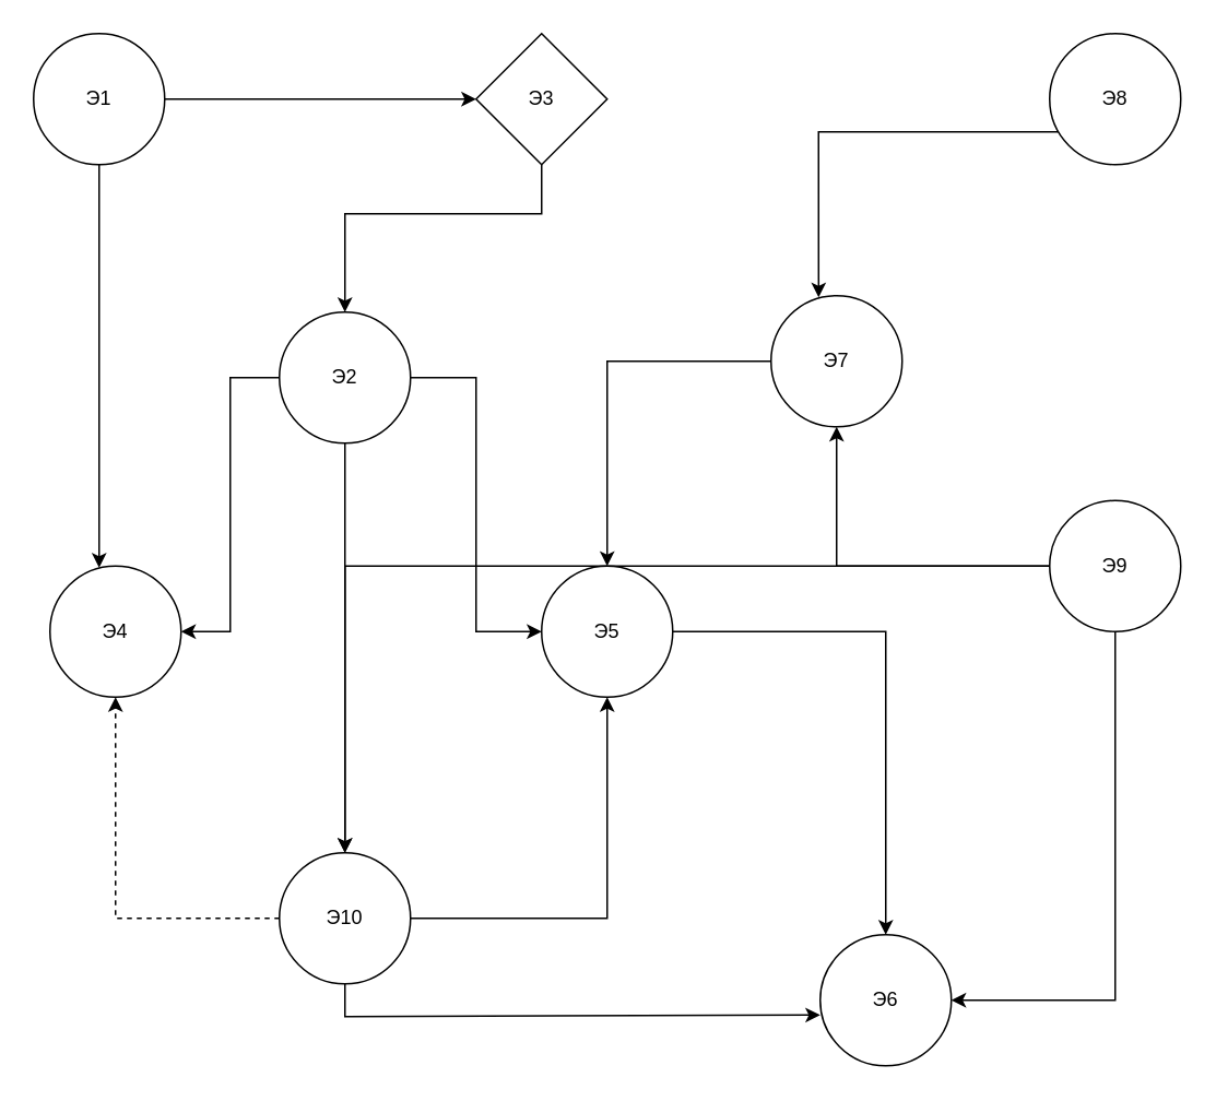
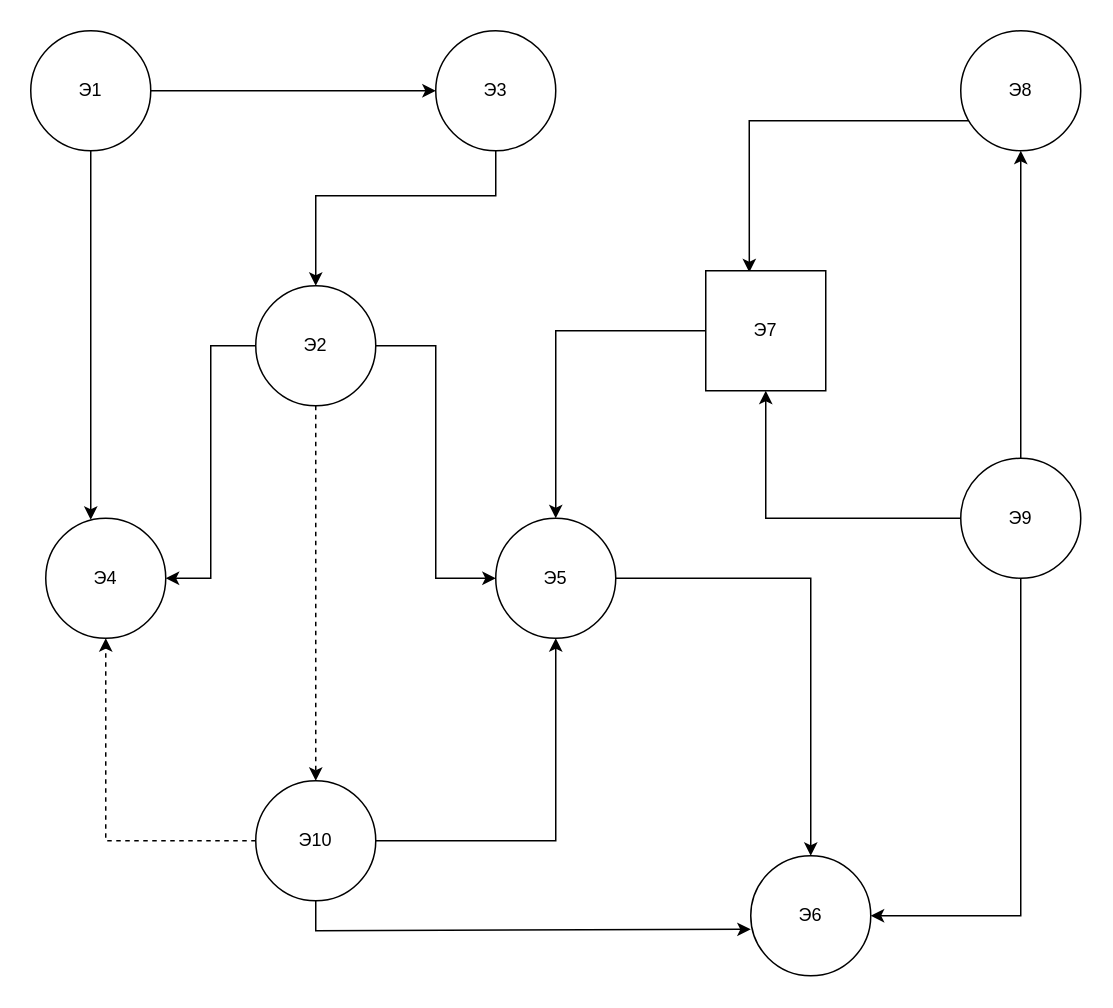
  <mxCell id="0" />
  <mxCell id="1" parent="0" />
  <mxCell id="2" style="edgeStyle=orthogonalEdgeStyle;rounded=0;orthogonalLoop=1;jettySize=auto;html=1;entryX=0;entryY=0.5;entryDx=0;entryDy=0;" edge="1" parent="1" source="4" target="8"><mxGeometry relative="1" as="geometry" /></mxCell>
  <mxCell id="3" style="edgeStyle=orthogonalEdgeStyle;rounded=0;orthogonalLoop=1;jettySize=auto;html=1;entryX=0.375;entryY=0.013;entryDx=0;entryDy=0;entryPerimeter=0;" edge="1" parent="1" source="4" target="15"><mxGeometry relative="1" as="geometry" /></mxCell>
  <mxCell id="4" value="Э1" style="ellipse;whiteSpace=wrap;html=1;aspect=fixed;" vertex="1" parent="1"><mxGeometry x="20" y="20" width="80" height="80" as="geometry" /></mxCell>
  <mxCell id="5" style="edgeStyle=orthogonalEdgeStyle;rounded=0;orthogonalLoop=1;jettySize=auto;html=1;entryX=0.363;entryY=0.013;entryDx=0;entryDy=0;entryPerimeter=0;" edge="1" parent="1" source="6" target="14"><mxGeometry relative="1" as="geometry"><Array as="points"><mxPoint x="499" y="80" /></Array></mxGeometry></mxCell>
  <mxCell id="6" value="Э8" style="ellipse;whiteSpace=wrap;html=1;aspect=fixed;" vertex="1" parent="1"><mxGeometry x="640" y="20" width="80" height="80" as="geometry" /></mxCell>
  <mxCell id="7" style="edgeStyle=orthogonalEdgeStyle;rounded=0;orthogonalLoop=1;jettySize=auto;html=1;" edge="1" parent="1" source="8" target="12"><mxGeometry relative="1" as="geometry"><Array as="points"><mxPoint x="330" y="130" /><mxPoint x="210" y="130" /></Array></mxGeometry></mxCell>
- <mxCell id="8" value="Э3" style="rhombus;whiteSpace=wrap;html=1;aspect=fixed;" vertex="1" parent="1"><mxGeometry x="290" y="20" width="80" height="80" as="geometry" /></mxCell>
+ <mxCell id="8" value="Э3" style="ellipse;whiteSpace=wrap;html=1;aspect=fixed;" vertex="1" parent="1"><mxGeometry x="290" y="20" width="80" height="80" as="geometry" /></mxCell>
  <mxCell id="9" style="edgeStyle=orthogonalEdgeStyle;rounded=0;orthogonalLoop=1;jettySize=auto;html=1;entryX=1;entryY=0.5;entryDx=0;entryDy=0;" edge="1" parent="1" source="12" target="15"><mxGeometry relative="1" as="geometry"><Array as="points"><mxPoint x="140" y="230" /><mxPoint x="140" y="385" /></Array></mxGeometry></mxCell>
- <mxCell id="10" style="edgeStyle=orthogonalEdgeStyle;rounded=0;orthogonalLoop=1;jettySize=auto;html=1;" edge="1" parent="1" source="12" target="21"><mxGeometry relative="1" as="geometry" /></mxCell>
+ <mxCell id="10" style="edgeStyle=orthogonalEdgeStyle;rounded=0;orthogonalLoop=1;jettySize=auto;html=1;dashed=1;" edge="1" parent="1" source="12" target="21"><mxGeometry relative="1" as="geometry" /></mxCell>
  <mxCell id="11" style="edgeStyle=orthogonalEdgeStyle;rounded=0;orthogonalLoop=1;jettySize=auto;html=1;entryX=0;entryY=0.5;entryDx=0;entryDy=0;" edge="1" parent="1" source="12" target="17"><mxGeometry relative="1" as="geometry" /></mxCell>
  <mxCell id="12" value="Э2" style="ellipse;whiteSpace=wrap;html=1;aspect=fixed;" vertex="1" parent="1"><mxGeometry x="170" y="190" width="80" height="80" as="geometry" /></mxCell>
  <mxCell id="13" style="edgeStyle=orthogonalEdgeStyle;rounded=0;orthogonalLoop=1;jettySize=auto;html=1;" edge="1" parent="1" source="14" target="17"><mxGeometry relative="1" as="geometry" /></mxCell>
- <mxCell id="14" value="Э7" style="ellipse;whiteSpace=wrap;html=1;aspect=fixed;" vertex="1" parent="1"><mxGeometry x="470" y="180" width="80" height="80" as="geometry" /></mxCell>
+ <mxCell id="14" value="Э7" style="whiteSpace=wrap;html=1;aspect=fixed;rounded=0;" vertex="1" parent="1"><mxGeometry x="470" y="180" width="80" height="80" as="geometry" /></mxCell>
  <mxCell id="15" value="Э4" style="ellipse;whiteSpace=wrap;html=1;aspect=fixed;" vertex="1" parent="1"><mxGeometry x="30" y="345" width="80" height="80" as="geometry" /></mxCell>
  <mxCell id="16" style="edgeStyle=orthogonalEdgeStyle;rounded=0;orthogonalLoop=1;jettySize=auto;html=1;" edge="1" parent="1" source="17" target="26"><mxGeometry relative="1" as="geometry" /></mxCell>
  <mxCell id="17" value="Э5" style="ellipse;whiteSpace=wrap;html=1;aspect=fixed;" vertex="1" parent="1"><mxGeometry x="330" y="345" width="80" height="80" as="geometry" /></mxCell>
  <mxCell id="18" style="edgeStyle=orthogonalEdgeStyle;rounded=0;orthogonalLoop=1;jettySize=auto;html=1;entryX=0.5;entryY=1;entryDx=0;entryDy=0;dashed=1;" edge="1" parent="1" source="21" target="15"><mxGeometry relative="1" as="geometry" /></mxCell>
  <mxCell id="19" style="edgeStyle=orthogonalEdgeStyle;rounded=0;orthogonalLoop=1;jettySize=auto;html=1;" edge="1" parent="1" source="21" target="17"><mxGeometry relative="1" as="geometry" /></mxCell>
  <mxCell id="20" style="edgeStyle=orthogonalEdgeStyle;rounded=0;orthogonalLoop=1;jettySize=auto;html=1;entryX=0;entryY=0.613;entryDx=0;entryDy=0;entryPerimeter=0;" edge="1" parent="1" source="21" target="26"><mxGeometry relative="1" as="geometry"><mxPoint x="490" y="600" as="targetPoint" /><Array as="points"><mxPoint x="210" y="620" /><mxPoint x="500" y="620" /></Array></mxGeometry></mxCell>
  <mxCell id="21" value="Э10" style="ellipse;whiteSpace=wrap;html=1;aspect=fixed;" vertex="1" parent="1"><mxGeometry x="170" y="520" width="80" height="80" as="geometry" /></mxCell>
- <mxCell id="22" style="edgeStyle=orthogonalEdgeStyle;rounded=0;orthogonalLoop=1;jettySize=auto;html=1;" edge="1" parent="1" source="25" target="21"><mxGeometry relative="1" as="geometry" /></mxCell>
+ <mxCell id="22" style="edgeStyle=orthogonalEdgeStyle;rounded=0;orthogonalLoop=1;jettySize=auto;html=1;" edge="1" parent="1" source="25" target="6"><mxGeometry relative="1" as="geometry" /></mxCell>
  <mxCell id="23" style="edgeStyle=orthogonalEdgeStyle;rounded=0;orthogonalLoop=1;jettySize=auto;html=1;" edge="1" parent="1" source="25" target="14"><mxGeometry relative="1" as="geometry" /></mxCell>
  <mxCell id="24" style="edgeStyle=orthogonalEdgeStyle;rounded=0;orthogonalLoop=1;jettySize=auto;html=1;entryX=1;entryY=0.5;entryDx=0;entryDy=0;" edge="1" parent="1" source="25" target="26"><mxGeometry relative="1" as="geometry"><Array as="points"><mxPoint x="680" y="610" /></Array></mxGeometry></mxCell>
  <mxCell id="25" value="Э9" style="ellipse;whiteSpace=wrap;html=1;aspect=fixed;" vertex="1" parent="1"><mxGeometry x="640" y="305" width="80" height="80" as="geometry" /></mxCell>
  <mxCell id="26" value="Э6" style="ellipse;whiteSpace=wrap;html=1;aspect=fixed;" vertex="1" parent="1"><mxGeometry x="500" y="570" width="80" height="80" as="geometry" /></mxCell>
